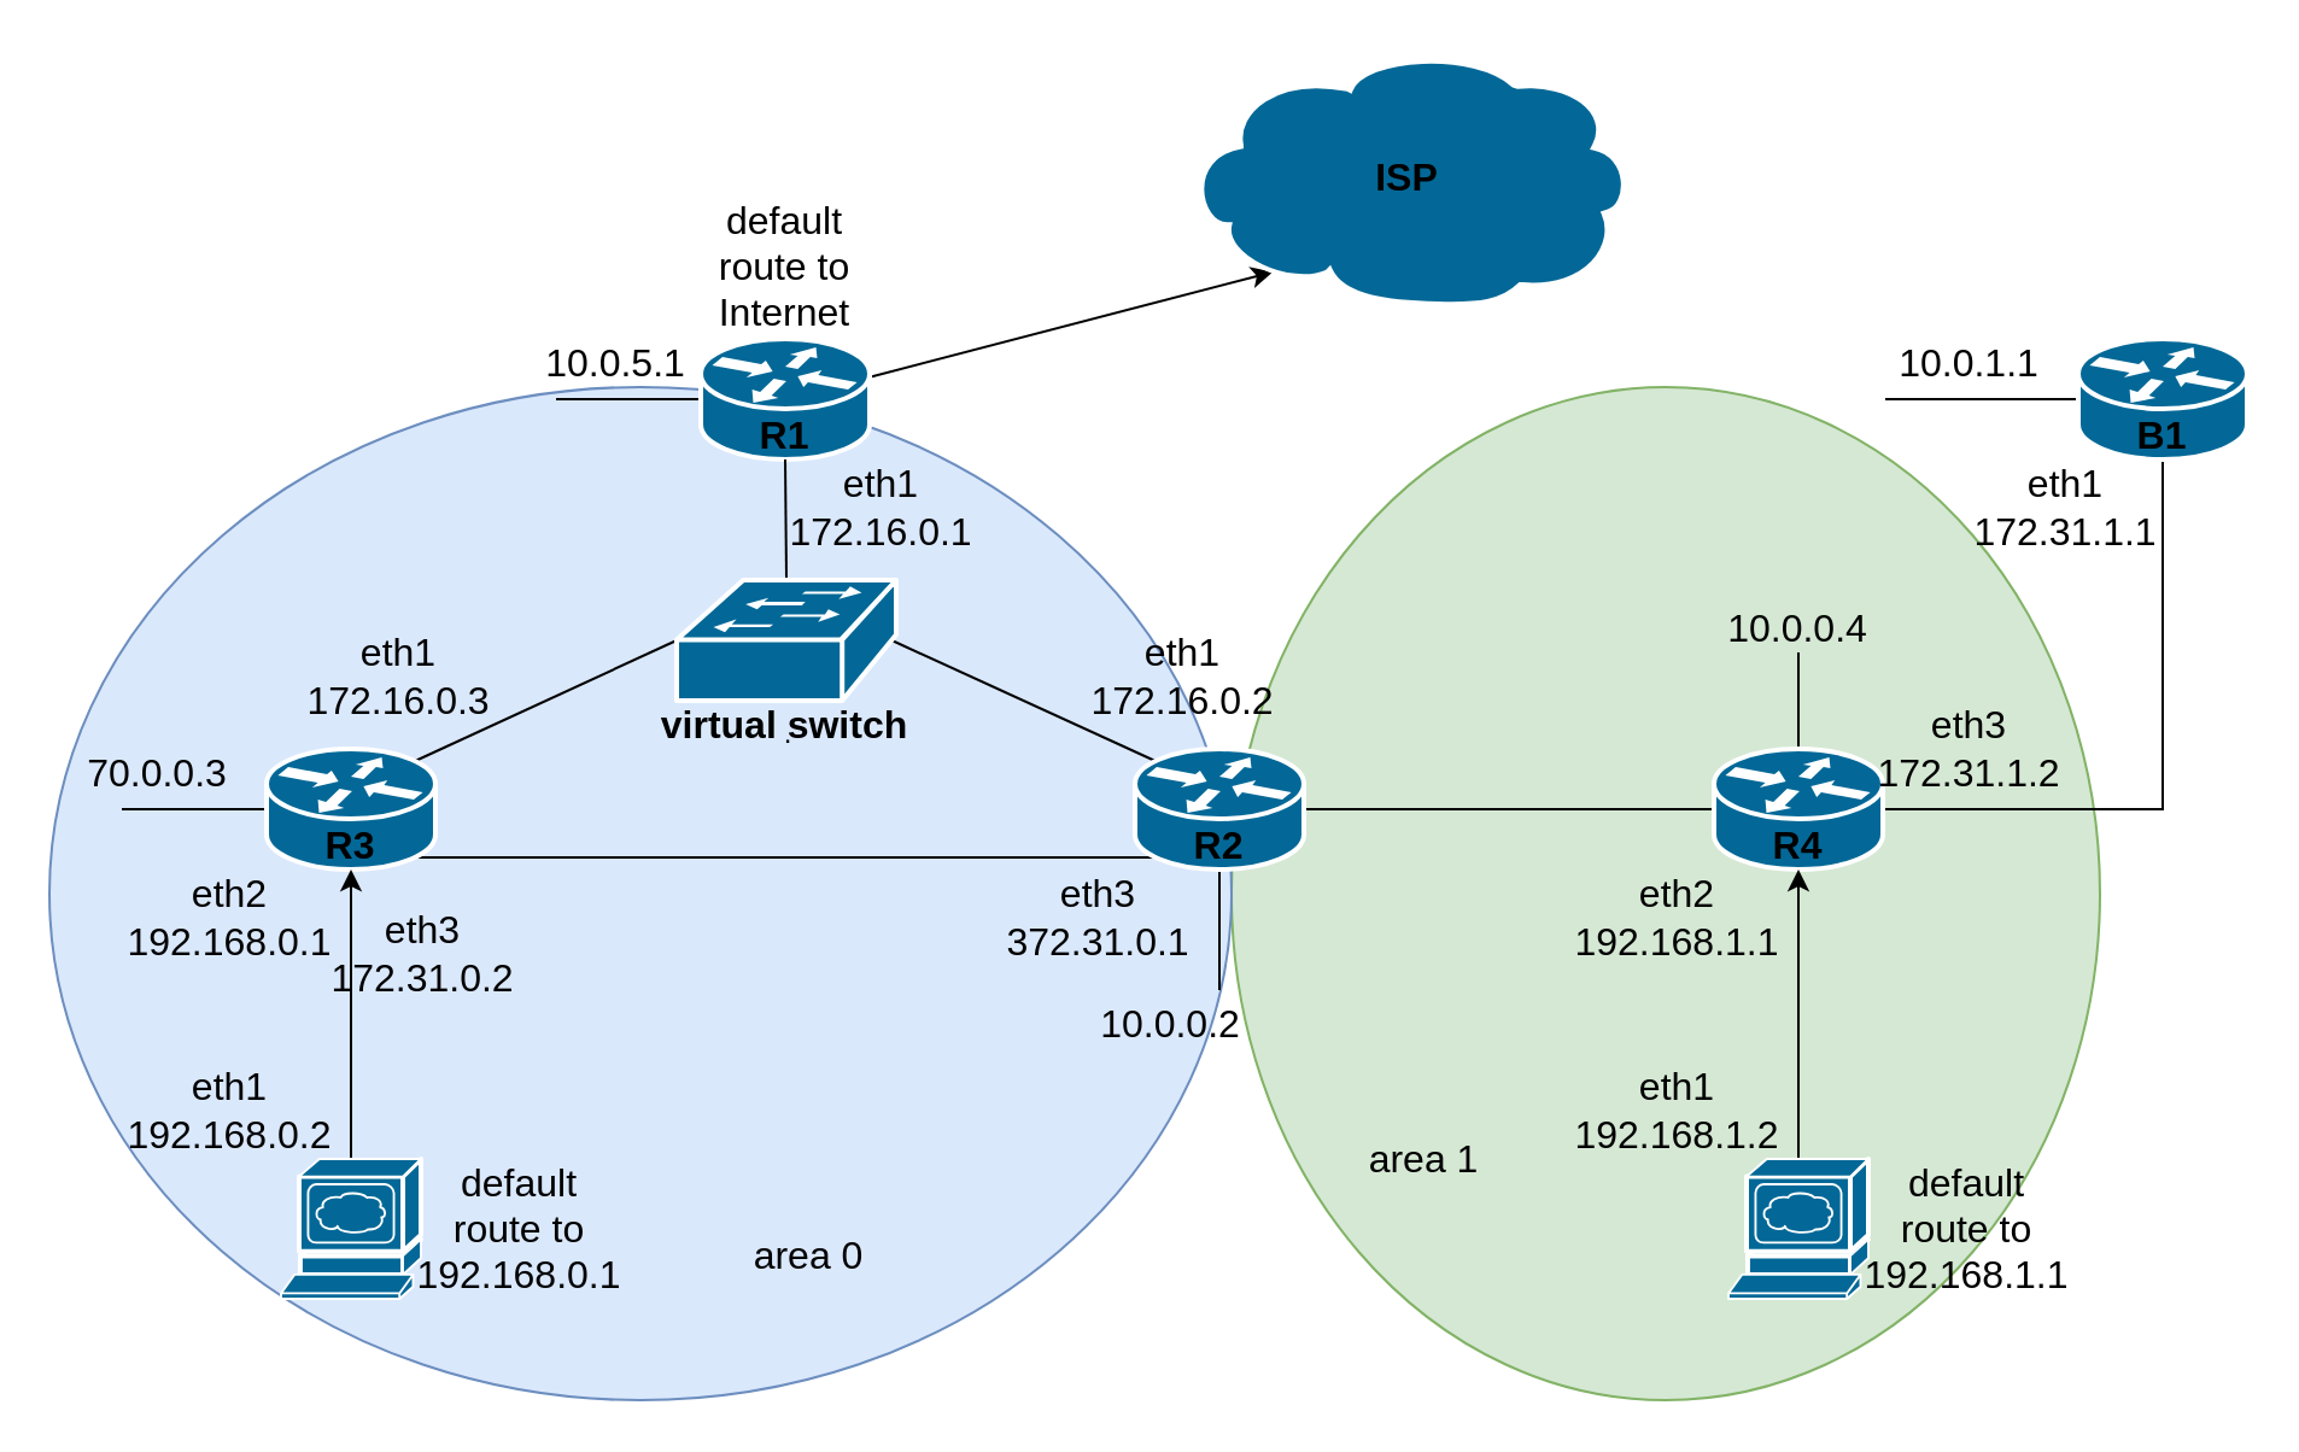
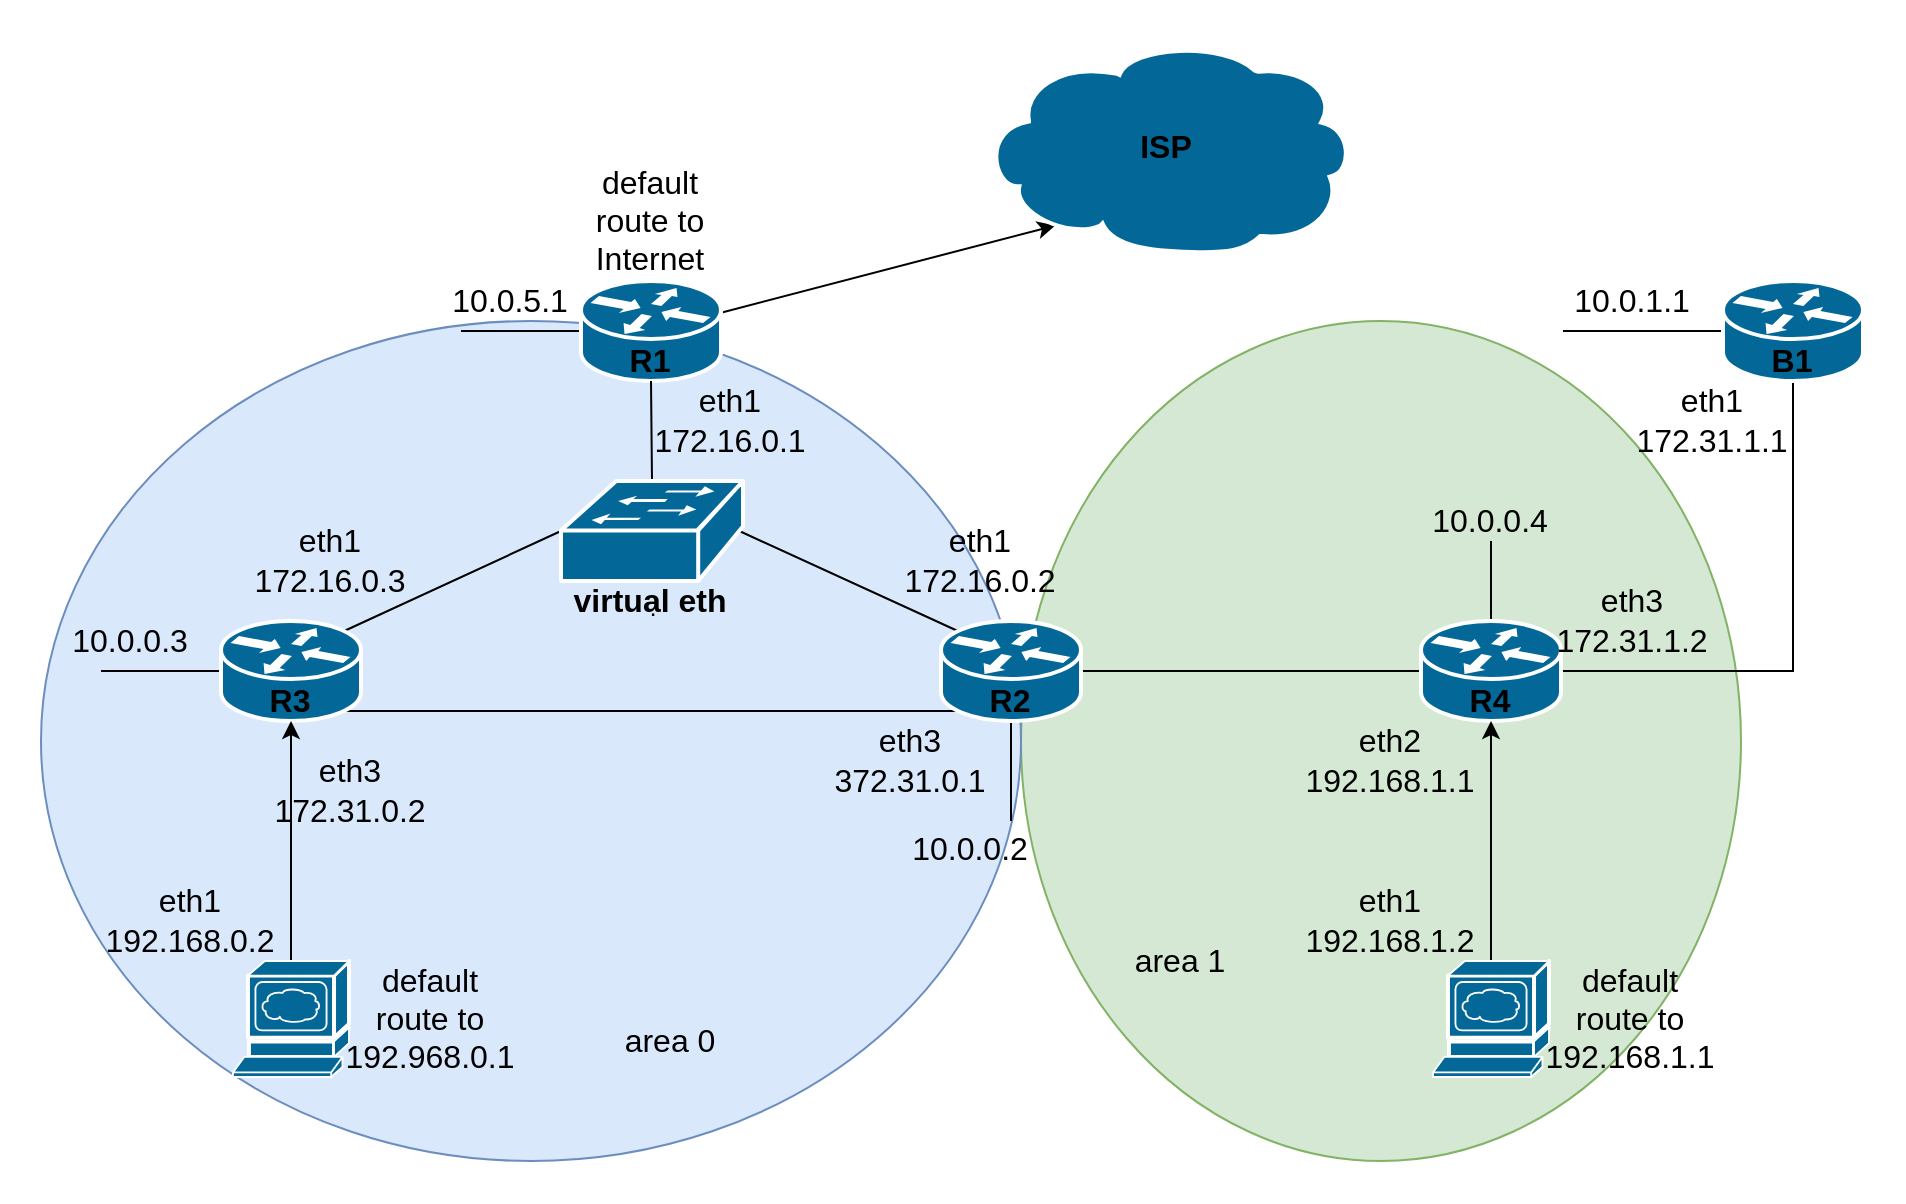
  <mxCell id="0" />
  <mxCell id="1" parent="0" />
  <mxCell id="2" value="" style="ellipse;whiteSpace=wrap;html=1;fontSize=16;fillColor=#d5e8d4;strokeColor=#82b366;" parent="1" vertex="1"><mxGeometry x="510" y="160" width="360" height="420" as="geometry" /></mxCell>
  <mxCell id="3" value="" style="ellipse;whiteSpace=wrap;html=1;fontSize=16;fillColor=#dae8fc;strokeColor=#6c8ebf;" parent="1" vertex="1"><mxGeometry x="20" y="160" width="490" height="420" as="geometry" /></mxCell>
  <mxCell id="4" style="edgeStyle=none;rounded=0;orthogonalLoop=1;jettySize=auto;html=1;endArrow=classic;endFill=1;entryX=0.2;entryY=0.87;entryDx=0;entryDy=0;entryPerimeter=0;" parent="1" source="6" target="24" edge="1"><mxGeometry relative="1" as="geometry" /></mxCell>
  <mxCell id="5" style="edgeStyle=none;rounded=0;orthogonalLoop=1;jettySize=auto;html=1;exitX=0;exitY=0.5;exitDx=0;exitDy=0;exitPerimeter=0;endArrow=none;endFill=0;fontSize=16;" parent="1" source="6" edge="1"><mxGeometry relative="1" as="geometry"><mxPoint x="230" y="165" as="targetPoint" /></mxGeometry></mxCell>
  <mxCell id="6" value="" style="shape=mxgraph.cisco.routers.router;html=1;pointerEvents=1;dashed=0;fillColor=#036897;strokeColor=#ffffff;strokeWidth=2;verticalLabelPosition=bottom;verticalAlign=top;align=center;outlineConnect=0;" parent="1" vertex="1"><mxGeometry x="290" y="140" width="70" height="50" as="geometry" /></mxCell>
  <mxCell id="7" style="edgeStyle=none;rounded=0;orthogonalLoop=1;jettySize=auto;html=1;exitX=0.88;exitY=0.1;exitDx=0;exitDy=0;exitPerimeter=0;entryX=0;entryY=0.5;entryDx=0;entryDy=0;entryPerimeter=0;endArrow=none;endFill=0;" parent="1" source="10" target="16" edge="1"><mxGeometry relative="1" as="geometry" /></mxCell>
  <mxCell id="8" style="edgeStyle=none;rounded=0;orthogonalLoop=1;jettySize=auto;html=1;exitX=0.88;exitY=0.9;exitDx=0;exitDy=0;exitPerimeter=0;entryX=0.12;entryY=0.9;entryDx=0;entryDy=0;entryPerimeter=0;endArrow=none;endFill=0;fontSize=16;" parent="1" source="10" target="14" edge="1"><mxGeometry relative="1" as="geometry" /></mxCell>
  <mxCell id="9" style="edgeStyle=none;rounded=0;orthogonalLoop=1;jettySize=auto;html=1;exitX=0;exitY=0.5;exitDx=0;exitDy=0;exitPerimeter=0;endArrow=none;endFill=0;fontSize=16;" parent="1" source="10" edge="1"><mxGeometry relative="1" as="geometry"><mxPoint x="50" y="335" as="targetPoint" /></mxGeometry></mxCell>
  <mxCell id="10" value="" style="shape=mxgraph.cisco.routers.router;html=1;pointerEvents=1;dashed=0;fillColor=#036897;strokeColor=#ffffff;strokeWidth=2;verticalLabelPosition=bottom;verticalAlign=top;align=center;outlineConnect=0;" parent="1" vertex="1"><mxGeometry x="110" y="310" width="70" height="50" as="geometry" /></mxCell>
  <mxCell id="11" style="edgeStyle=orthogonalEdgeStyle;rounded=0;orthogonalLoop=1;jettySize=auto;html=1;exitX=1;exitY=0.5;exitDx=0;exitDy=0;exitPerimeter=0;entryX=0;entryY=0.5;entryDx=0;entryDy=0;entryPerimeter=0;endArrow=none;endFill=0;" parent="1" source="14" target="19" edge="1"><mxGeometry relative="1" as="geometry" /></mxCell>
  <mxCell id="12" style="rounded=0;orthogonalLoop=1;jettySize=auto;html=1;exitX=0.12;exitY=0.1;exitDx=0;exitDy=0;exitPerimeter=0;entryX=0.98;entryY=0.5;entryDx=0;entryDy=0;entryPerimeter=0;endArrow=none;endFill=0;" parent="1" source="14" target="16" edge="1"><mxGeometry relative="1" as="geometry" /></mxCell>
  <mxCell id="13" style="edgeStyle=none;rounded=0;orthogonalLoop=1;jettySize=auto;html=1;exitX=0.5;exitY=1;exitDx=0;exitDy=0;exitPerimeter=0;endArrow=none;endFill=0;fontSize=16;" parent="1" source="14" edge="1"><mxGeometry relative="1" as="geometry"><mxPoint x="505" y="410" as="targetPoint" /></mxGeometry></mxCell>
  <mxCell id="14" value="" style="shape=mxgraph.cisco.routers.router;html=1;pointerEvents=1;dashed=0;fillColor=#036897;strokeColor=#ffffff;strokeWidth=2;verticalLabelPosition=bottom;verticalAlign=top;align=center;outlineConnect=0;" parent="1" vertex="1"><mxGeometry x="470" y="310" width="70" height="50" as="geometry" /></mxCell>
  <mxCell id="15" style="edgeStyle=none;rounded=0;orthogonalLoop=1;jettySize=auto;html=1;exitX=0.5;exitY=0;exitDx=0;exitDy=0;exitPerimeter=0;entryX=0.5;entryY=1;entryDx=0;entryDy=0;entryPerimeter=0;endArrow=none;endFill=0;" parent="1" source="16" target="6" edge="1"><mxGeometry relative="1" as="geometry" /></mxCell>
  <mxCell id="16" value="." style="shape=mxgraph.cisco.switches.workgroup_switch;html=1;pointerEvents=1;dashed=0;fillColor=#036897;strokeColor=#ffffff;strokeWidth=2;verticalLabelPosition=bottom;verticalAlign=top;align=center;outlineConnect=0;" parent="1" vertex="1"><mxGeometry x="280" y="240" width="91" height="50" as="geometry" /></mxCell>
  <mxCell id="17" style="edgeStyle=none;rounded=0;orthogonalLoop=1;jettySize=auto;html=1;exitX=0.5;exitY=0;exitDx=0;exitDy=0;exitPerimeter=0;endArrow=none;endFill=0;fontSize=16;" parent="1" source="19" edge="1"><mxGeometry relative="1" as="geometry"><mxPoint x="745" y="270" as="targetPoint" /></mxGeometry></mxCell>
  <mxCell id="18" style="edgeStyle=orthogonalEdgeStyle;rounded=0;orthogonalLoop=1;jettySize=auto;html=1;exitX=1;exitY=0.5;exitDx=0;exitDy=0;exitPerimeter=0;entryX=0.5;entryY=1;entryDx=0;entryDy=0;entryPerimeter=0;endArrow=none;endFill=0;" edge="1" parent="1" source="19" target="49"><mxGeometry relative="1" as="geometry" /></mxCell>
  <mxCell id="19" value="" style="shape=mxgraph.cisco.routers.router;html=1;pointerEvents=1;dashed=0;fillColor=#036897;strokeColor=#ffffff;strokeWidth=2;verticalLabelPosition=bottom;verticalAlign=top;align=center;outlineConnect=0;" parent="1" vertex="1"><mxGeometry x="710" y="310" width="70" height="50" as="geometry" /></mxCell>
  <mxCell id="20" style="edgeStyle=orthogonalEdgeStyle;rounded=0;orthogonalLoop=1;jettySize=auto;html=1;exitX=0.5;exitY=0;exitDx=0;exitDy=0;exitPerimeter=0;entryX=0.5;entryY=1;entryDx=0;entryDy=0;entryPerimeter=0;endArrow=classic;endFill=1;" parent="1" source="21" target="10" edge="1"><mxGeometry relative="1" as="geometry" /></mxCell>
  <mxCell id="21" value="" style="shape=mxgraph.cisco.servers.www_server;html=1;pointerEvents=1;dashed=0;fillColor=#036897;strokeColor=#ffffff;strokeWidth=2;verticalLabelPosition=bottom;verticalAlign=top;align=center;outlineConnect=0;" parent="1" vertex="1"><mxGeometry x="116" y="480" width="58" height="58" as="geometry" /></mxCell>
  <mxCell id="22" style="edgeStyle=orthogonalEdgeStyle;rounded=0;orthogonalLoop=1;jettySize=auto;html=1;exitX=0.5;exitY=0;exitDx=0;exitDy=0;exitPerimeter=0;entryX=0.5;entryY=1;entryDx=0;entryDy=0;entryPerimeter=0;endArrow=classic;endFill=1;" parent="1" source="23" target="19" edge="1"><mxGeometry relative="1" as="geometry" /></mxCell>
  <mxCell id="23" value="" style="shape=mxgraph.cisco.servers.www_server;html=1;pointerEvents=1;dashed=0;fillColor=#036897;strokeColor=#ffffff;strokeWidth=2;verticalLabelPosition=bottom;verticalAlign=top;align=center;outlineConnect=0;" parent="1" vertex="1"><mxGeometry x="716" y="480" width="58" height="58" as="geometry" /></mxCell>
  <mxCell id="24" value="" style="shape=mxgraph.cisco.storage.cloud;html=1;pointerEvents=1;dashed=0;fillColor=#036897;strokeColor=#ffffff;strokeWidth=2;verticalLabelPosition=bottom;verticalAlign=top;align=center;outlineConnect=0;" parent="1" vertex="1"><mxGeometry x="490" y="20" width="186" height="106" as="geometry" /></mxCell>
  <mxCell id="25" value="R1" style="text;html=1;strokeColor=none;fillColor=none;align=center;verticalAlign=middle;whiteSpace=wrap;rounded=0;fontSize=16;fontStyle=1" parent="1" vertex="1"><mxGeometry x="305" y="170" width="40" height="20" as="geometry" /></mxCell>
  <mxCell id="26" value="R3" style="text;html=1;strokeColor=none;fillColor=none;align=center;verticalAlign=middle;whiteSpace=wrap;rounded=0;fontSize=16;fontStyle=1" parent="1" vertex="1"><mxGeometry x="125" y="340" width="40" height="20" as="geometry" /></mxCell>
  <mxCell id="27" value="R2" style="text;html=1;strokeColor=none;fillColor=none;align=center;verticalAlign=middle;whiteSpace=wrap;rounded=0;fontSize=16;fontStyle=1" parent="1" vertex="1"><mxGeometry x="485" y="340" width="40" height="20" as="geometry" /></mxCell>
  <mxCell id="28" value="R4" style="text;html=1;strokeColor=none;fillColor=none;align=center;verticalAlign=middle;whiteSpace=wrap;rounded=0;fontSize=16;fontStyle=1" parent="1" vertex="1"><mxGeometry x="725" y="340" width="40" height="20" as="geometry" /></mxCell>
  <mxCell id="29" value="10.0.5.1" style="text;html=1;strokeColor=none;fillColor=none;align=center;verticalAlign=middle;whiteSpace=wrap;rounded=0;fontSize=16;" parent="1" vertex="1"><mxGeometry x="220" y="140" width="70" height="20" as="geometry" /></mxCell>
- <mxCell id="30" value="70.0.0.3" style="text;html=1;strokeColor=none;fillColor=none;align=center;verticalAlign=middle;whiteSpace=wrap;rounded=0;fontSize=16;" parent="1" vertex="1"><mxGeometry x="30" y="310" width="70" height="20" as="geometry" /></mxCell>
+ <mxCell id="30" value="10.0.0.3" style="text;html=1;strokeColor=none;fillColor=none;align=center;verticalAlign=middle;whiteSpace=wrap;rounded=0;fontSize=16;" parent="1" vertex="1"><mxGeometry x="30" y="310" width="70" height="20" as="geometry" /></mxCell>
  <mxCell id="31" value="10.0.0.2" style="text;html=1;strokeColor=none;fillColor=none;align=center;verticalAlign=middle;whiteSpace=wrap;rounded=0;fontSize=16;" parent="1" vertex="1"><mxGeometry x="450" y="414" width="70" height="20" as="geometry" /></mxCell>
  <mxCell id="32" value="10.0.0.4" style="text;html=1;strokeColor=none;fillColor=none;align=center;verticalAlign=middle;whiteSpace=wrap;rounded=0;fontSize=16;" parent="1" vertex="1"><mxGeometry x="710" y="250" width="70" height="20" as="geometry" /></mxCell>
  <mxCell id="33" value="eth1&lt;br&gt;172.16.0.1" style="text;html=1;strokeColor=none;fillColor=none;align=center;verticalAlign=middle;whiteSpace=wrap;rounded=0;fontSize=16;" parent="1" vertex="1"><mxGeometry x="330" y="190" width="70" height="40" as="geometry" /></mxCell>
  <mxCell id="34" value="eth1&lt;br&gt;172.16.0.2" style="text;html=1;strokeColor=none;fillColor=none;align=center;verticalAlign=middle;whiteSpace=wrap;rounded=0;fontSize=16;" parent="1" vertex="1"><mxGeometry x="455" y="260" width="70" height="40" as="geometry" /></mxCell>
  <mxCell id="35" value="eth1&lt;br&gt;172.16.0.3" style="text;html=1;strokeColor=none;fillColor=none;align=center;verticalAlign=middle;whiteSpace=wrap;rounded=0;fontSize=16;" parent="1" vertex="1"><mxGeometry x="130" y="260" width="70" height="40" as="geometry" /></mxCell>
  <mxCell id="36" value="eth3&lt;br&gt;372.31.0.1" style="text;html=1;strokeColor=none;fillColor=none;align=center;verticalAlign=middle;whiteSpace=wrap;rounded=0;fontSize=16;" parent="1" vertex="1"><mxGeometry x="420" y="360" width="70" height="40" as="geometry" /></mxCell>
- <mxCell id="37" value="eth2&lt;br&gt;192.168.0.1" style="text;html=1;strokeColor=none;fillColor=none;align=center;verticalAlign=middle;whiteSpace=wrap;rounded=0;fontSize=16;" parent="1" vertex="1"><mxGeometry x="60" y="360" width="70" height="40" as="geometry" /></mxCell>
  <mxCell id="38" value="eth1&lt;br&gt;192.168.0.2" style="text;html=1;strokeColor=none;fillColor=none;align=center;verticalAlign=middle;whiteSpace=wrap;rounded=0;fontSize=16;" parent="1" vertex="1"><mxGeometry x="60" y="440" width="70" height="40" as="geometry" /></mxCell>
  <mxCell id="39" value="eth2&lt;br&gt;192.168.1.1" style="text;html=1;strokeColor=none;fillColor=none;align=center;verticalAlign=middle;whiteSpace=wrap;rounded=0;fontSize=16;" parent="1" vertex="1"><mxGeometry x="660" y="360" width="70" height="40" as="geometry" /></mxCell>
  <mxCell id="40" value="eth1&lt;br&gt;192.168.1.2" style="text;html=1;strokeColor=none;fillColor=none;align=center;verticalAlign=middle;whiteSpace=wrap;rounded=0;fontSize=16;" parent="1" vertex="1"><mxGeometry x="660" y="440" width="70" height="40" as="geometry" /></mxCell>
  <mxCell id="41" value="eth3&lt;br&gt;172.31.0.2" style="text;html=1;strokeColor=none;fillColor=none;align=center;verticalAlign=middle;whiteSpace=wrap;rounded=0;fontSize=16;" parent="1" vertex="1"><mxGeometry x="140" y="375" width="70" height="40" as="geometry" /></mxCell>
  <mxCell id="42" value="area 0" style="text;html=1;strokeColor=none;fillColor=none;align=center;verticalAlign=middle;whiteSpace=wrap;rounded=0;fontSize=16;" parent="1" vertex="1"><mxGeometry x="305" y="510" width="60" height="20" as="geometry" /></mxCell>
  <mxCell id="43" value="area 1" style="text;html=1;strokeColor=none;fillColor=none;align=center;verticalAlign=middle;whiteSpace=wrap;rounded=0;fontSize=16;" parent="1" vertex="1"><mxGeometry x="560" y="460" width="60" height="40" as="geometry" /></mxCell>
  <mxCell id="44" value="default route to 192.168.1.1" style="text;html=1;strokeColor=none;fillColor=none;align=center;verticalAlign=middle;whiteSpace=wrap;rounded=0;fontSize=16;" parent="1" vertex="1"><mxGeometry x="780" y="489" width="70" height="40" as="geometry" /></mxCell>
- <mxCell id="45" value="default route to 192.168.0.1" style="text;html=1;strokeColor=none;fillColor=none;align=center;verticalAlign=middle;whiteSpace=wrap;rounded=0;fontSize=16;" parent="1" vertex="1"><mxGeometry x="180" y="489" width="70" height="40" as="geometry" /></mxCell>
+ <mxCell id="45" value="default route to 192.968.0.1" style="text;html=1;strokeColor=none;fillColor=none;align=center;verticalAlign=middle;whiteSpace=wrap;rounded=0;fontSize=16;" parent="1" vertex="1"><mxGeometry x="180" y="489" width="70" height="40" as="geometry" /></mxCell>
  <mxCell id="46" value="default route to Internet" style="text;html=1;strokeColor=none;fillColor=none;align=center;verticalAlign=middle;whiteSpace=wrap;rounded=0;fontSize=16;" parent="1" vertex="1"><mxGeometry x="290" y="90" width="70" height="40" as="geometry" /></mxCell>
- <mxCell id="47" value="virtual switch" style="text;html=1;strokeColor=none;fillColor=none;align=center;verticalAlign=middle;whiteSpace=wrap;rounded=0;fontSize=16;fontStyle=1" parent="1" vertex="1"><mxGeometry x="270" y="290" width="110" height="20" as="geometry" /></mxCell>
+ <mxCell id="47" value="virtual eth" style="text;html=1;strokeColor=none;fillColor=none;align=center;verticalAlign=middle;whiteSpace=wrap;rounded=0;fontSize=16;fontStyle=1" parent="1" vertex="1"><mxGeometry x="270" y="290" width="110" height="20" as="geometry" /></mxCell>
  <mxCell id="48" style="rounded=0;orthogonalLoop=1;jettySize=auto;html=1;exitX=0;exitY=0.5;exitDx=0;exitDy=0;exitPerimeter=0;endArrow=none;endFill=0;" edge="1" parent="1" source="49"><mxGeometry relative="1" as="geometry"><mxPoint x="781" y="165" as="targetPoint" /></mxGeometry></mxCell>
  <mxCell id="49" value="" style="shape=mxgraph.cisco.routers.router;html=1;pointerEvents=1;dashed=0;fillColor=#036897;strokeColor=#ffffff;strokeWidth=2;verticalLabelPosition=bottom;verticalAlign=top;align=center;outlineConnect=0;" vertex="1" parent="1"><mxGeometry x="861" y="140" width="70" height="50" as="geometry" /></mxCell>
  <mxCell id="50" value="ISP" style="text;html=1;strokeColor=none;fillColor=none;align=center;verticalAlign=middle;whiteSpace=wrap;rounded=0;fontSize=16;fontStyle=1" vertex="1" parent="1"><mxGeometry x="563" y="63" width="40" height="20" as="geometry" /></mxCell>
  <mxCell id="51" value="B1" style="text;html=1;strokeColor=none;fillColor=none;align=center;verticalAlign=middle;whiteSpace=wrap;rounded=0;fontSize=16;fontStyle=1" vertex="1" parent="1"><mxGeometry x="876" y="170" width="40" height="20" as="geometry" /></mxCell>
  <mxCell id="52" value="10.0.1.1" style="text;html=1;strokeColor=none;fillColor=none;align=center;verticalAlign=middle;whiteSpace=wrap;rounded=0;fontSize=16;" vertex="1" parent="1"><mxGeometry x="781" y="140" width="70" height="20" as="geometry" /></mxCell>
  <mxCell id="53" value="eth3&lt;br&gt;172.31.1.2" style="text;html=1;strokeColor=none;fillColor=none;align=center;verticalAlign=middle;whiteSpace=wrap;rounded=0;fontSize=16;" vertex="1" parent="1"><mxGeometry x="781" y="290" width="70" height="40" as="geometry" /></mxCell>
  <mxCell id="54" value="eth1&lt;br&gt;172.31.1.1" style="text;html=1;strokeColor=none;fillColor=none;align=center;verticalAlign=middle;whiteSpace=wrap;rounded=0;fontSize=16;" vertex="1" parent="1"><mxGeometry x="821" y="190" width="70" height="40" as="geometry" /></mxCell>
